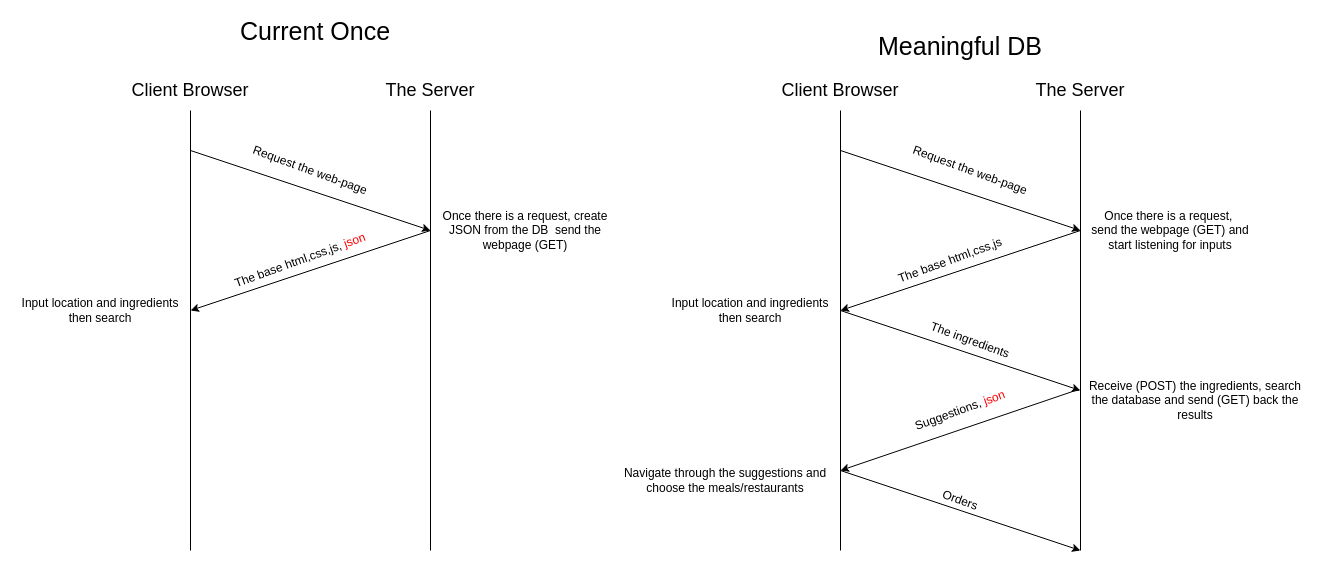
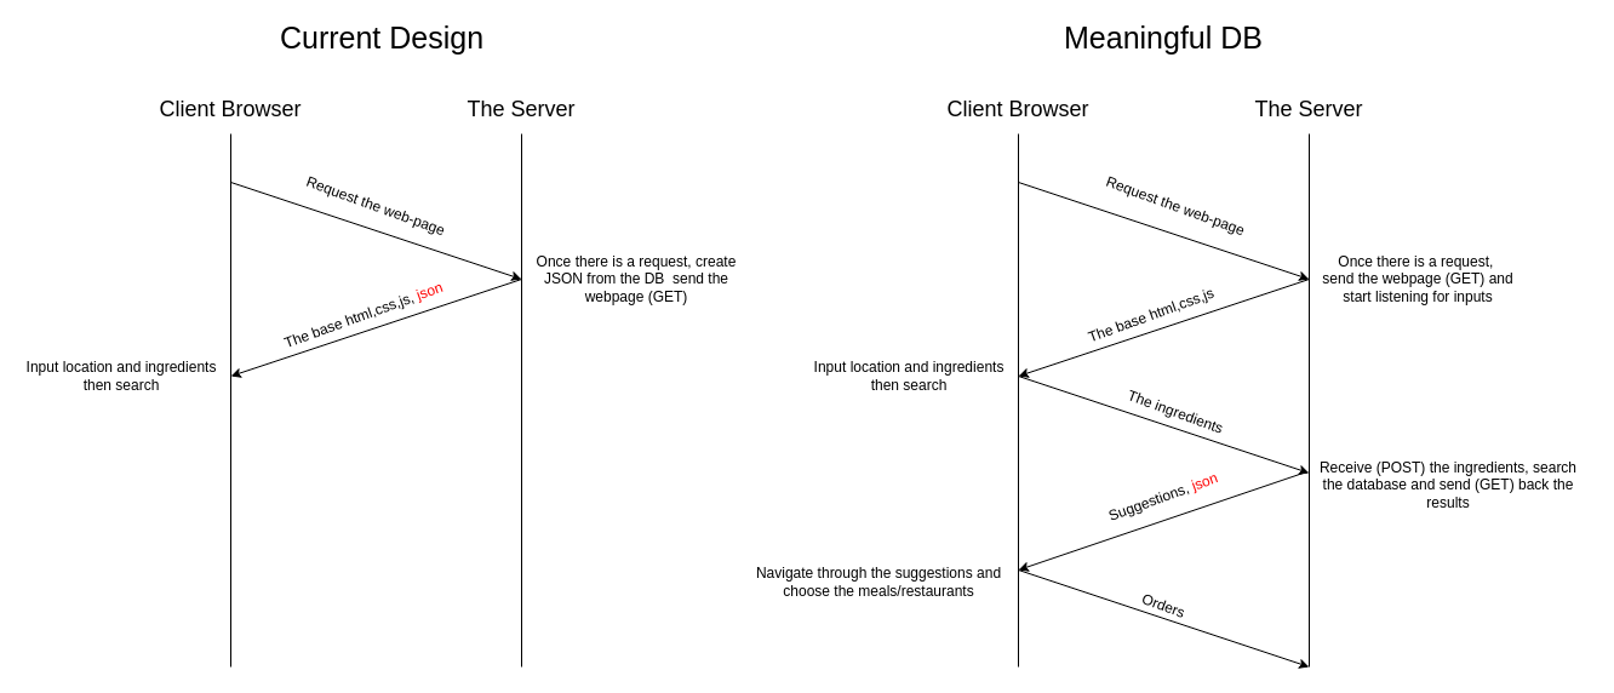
  <mxCell id="0" />
  <mxCell id="1" parent="0" />
  <mxCell id="2" value="" style="endArrow=none;html=1;" parent="1" edge="1"><mxGeometry width="50" height="50" relative="1" as="geometry"><mxPoint x="840" y="550" as="sourcePoint" /><mxPoint x="840" y="110" as="targetPoint" /></mxGeometry></mxCell>
  <mxCell id="3" value="" style="endArrow=none;html=1;" parent="1" edge="1"><mxGeometry width="50" height="50" relative="1" as="geometry"><mxPoint x="1080" y="550" as="sourcePoint" /><mxPoint x="1080" y="110" as="targetPoint" /></mxGeometry></mxCell>
  <mxCell id="4" value="&lt;font style=&quot;font-size: 18px&quot;&gt;Client Browser&lt;/font&gt;" style="text;html=1;strokeColor=none;fillColor=none;align=center;verticalAlign=middle;whiteSpace=wrap;rounded=0;" parent="1" vertex="1"><mxGeometry x="750" y="80" width="180" height="20" as="geometry" /></mxCell>
  <mxCell id="5" value="&lt;font style=&quot;font-size: 18px&quot;&gt;The Server&lt;br&gt;&lt;/font&gt;" style="text;html=1;strokeColor=none;fillColor=none;align=center;verticalAlign=middle;whiteSpace=wrap;rounded=0;" parent="1" vertex="1"><mxGeometry x="990" y="80" width="180" height="20" as="geometry" /></mxCell>
  <mxCell id="6" value="" style="endArrow=classic;html=1;" parent="1" edge="1"><mxGeometry width="50" height="50" relative="1" as="geometry"><mxPoint x="840" y="150" as="sourcePoint" /><mxPoint x="1080" y="230" as="targetPoint" /></mxGeometry></mxCell>
  <mxCell id="7" value="Request the web-page" style="text;html=1;strokeColor=none;fillColor=none;align=center;verticalAlign=middle;whiteSpace=wrap;rounded=0;rotation=20;" parent="1" vertex="1"><mxGeometry x="900" y="160" width="140" height="20" as="geometry" /></mxCell>
  <mxCell id="8" value="" style="endArrow=classic;html=1;" parent="1" edge="1"><mxGeometry width="50" height="50" relative="1" as="geometry"><mxPoint x="1080" y="230" as="sourcePoint" /><mxPoint x="840" y="310" as="targetPoint" /></mxGeometry></mxCell>
  <mxCell id="9" value="The base html,css,js" style="text;html=1;strokeColor=none;fillColor=none;align=center;verticalAlign=middle;whiteSpace=wrap;rounded=0;rotation=-20;" parent="1" vertex="1"><mxGeometry x="870" y="250" width="160" height="20" as="geometry" /></mxCell>
  <mxCell id="10" value="Once there is a request,&amp;nbsp; send the webpage (GET) and start listening for inputs" style="text;html=1;strokeColor=none;fillColor=none;align=center;verticalAlign=middle;whiteSpace=wrap;rounded=0;rotation=0;" parent="1" vertex="1"><mxGeometry x="1090" y="220" width="160" height="20" as="geometry" /></mxCell>
  <mxCell id="11" value="Input location and ingredients then search" style="text;html=1;strokeColor=none;fillColor=none;align=center;verticalAlign=middle;whiteSpace=wrap;rounded=0;rotation=0;" parent="1" vertex="1"><mxGeometry x="670" y="300" width="160" height="20" as="geometry" /></mxCell>
  <mxCell id="12" value="" style="endArrow=classic;html=1;" parent="1" edge="1"><mxGeometry width="50" height="50" relative="1" as="geometry"><mxPoint x="840" y="310" as="sourcePoint" /><mxPoint x="1080" y="390" as="targetPoint" /></mxGeometry></mxCell>
  <mxCell id="13" value="The ingredients" style="text;html=1;strokeColor=none;fillColor=none;align=center;verticalAlign=middle;whiteSpace=wrap;rounded=0;rotation=20;" parent="1" vertex="1"><mxGeometry x="900" y="330" width="140" height="20" as="geometry" /></mxCell>
  <mxCell id="14" value="Receive (POST) the ingredients, search the database and send (GET) back the results" style="text;html=1;strokeColor=none;fillColor=none;align=center;verticalAlign=middle;whiteSpace=wrap;rounded=0;rotation=0;" parent="1" vertex="1"><mxGeometry x="1080" y="390" width="230" height="20" as="geometry" /></mxCell>
  <mxCell id="15" value="" style="endArrow=classic;html=1;" parent="1" edge="1"><mxGeometry width="50" height="50" relative="1" as="geometry"><mxPoint x="1075" y="390" as="sourcePoint" /><mxPoint x="840" y="470" as="targetPoint" /></mxGeometry></mxCell>
  <mxCell id="16" value="Suggestions, &lt;font color=&quot;#FF0000&quot;&gt;json&lt;/font&gt;" style="text;html=1;strokeColor=none;fillColor=none;align=center;verticalAlign=middle;whiteSpace=wrap;rounded=0;rotation=-20;" parent="1" vertex="1"><mxGeometry x="890" y="400" width="140" height="20" as="geometry" /></mxCell>
  <mxCell id="17" value="" style="endArrow=classic;html=1;" parent="1" edge="1"><mxGeometry width="50" height="50" relative="1" as="geometry"><mxPoint x="840" y="470" as="sourcePoint" /><mxPoint x="1080" y="550" as="targetPoint" /></mxGeometry></mxCell>
  <mxCell id="18" value="Navigate through the suggestions and choose the meals/restaurants" style="text;html=1;strokeColor=none;fillColor=none;align=center;verticalAlign=middle;whiteSpace=wrap;rounded=0;rotation=0;" parent="1" vertex="1"><mxGeometry x="610" y="470" width="230" height="20" as="geometry" /></mxCell>
  <mxCell id="19" value="Orders" style="text;html=1;strokeColor=none;fillColor=none;align=center;verticalAlign=middle;whiteSpace=wrap;rounded=0;rotation=20;" parent="1" vertex="1"><mxGeometry x="890" y="490" width="140" height="20" as="geometry" /></mxCell>
  <mxCell id="20" value="" style="endArrow=none;html=1;" parent="1" edge="1"><mxGeometry width="50" height="50" relative="1" as="geometry"><mxPoint x="190" y="550" as="sourcePoint" /><mxPoint x="190" y="110" as="targetPoint" /></mxGeometry></mxCell>
  <mxCell id="21" value="" style="endArrow=none;html=1;" parent="1" edge="1"><mxGeometry width="50" height="50" relative="1" as="geometry"><mxPoint x="430" y="550" as="sourcePoint" /><mxPoint x="430" y="110" as="targetPoint" /></mxGeometry></mxCell>
  <mxCell id="22" value="&lt;font style=&quot;font-size: 18px&quot;&gt;Client Browser&lt;/font&gt;" style="text;html=1;strokeColor=none;fillColor=none;align=center;verticalAlign=middle;whiteSpace=wrap;rounded=0;" parent="1" vertex="1"><mxGeometry x="100" y="80" width="180" height="20" as="geometry" /></mxCell>
  <mxCell id="23" value="&lt;font style=&quot;font-size: 18px&quot;&gt;The Server&lt;br&gt;&lt;/font&gt;" style="text;html=1;strokeColor=none;fillColor=none;align=center;verticalAlign=middle;whiteSpace=wrap;rounded=0;" parent="1" vertex="1"><mxGeometry x="340" y="80" width="180" height="20" as="geometry" /></mxCell>
  <mxCell id="24" value="" style="endArrow=classic;html=1;" parent="1" edge="1"><mxGeometry width="50" height="50" relative="1" as="geometry"><mxPoint x="190" y="150" as="sourcePoint" /><mxPoint x="430" y="230" as="targetPoint" /></mxGeometry></mxCell>
  <mxCell id="25" value="Request the web-page" style="text;html=1;strokeColor=none;fillColor=none;align=center;verticalAlign=middle;whiteSpace=wrap;rounded=0;rotation=20;" parent="1" vertex="1"><mxGeometry x="240" y="160" width="140" height="20" as="geometry" /></mxCell>
  <mxCell id="26" value="" style="endArrow=classic;html=1;" parent="1" edge="1"><mxGeometry width="50" height="50" relative="1" as="geometry"><mxPoint x="430" y="230" as="sourcePoint" /><mxPoint x="190" y="310" as="targetPoint" /></mxGeometry></mxCell>
  <mxCell id="27" value="The base html,css,js, &lt;font color=&quot;#FF0000&quot;&gt;json&lt;/font&gt;" style="text;html=1;strokeColor=none;fillColor=none;align=center;verticalAlign=middle;whiteSpace=wrap;rounded=0;rotation=-20;" parent="1" vertex="1"><mxGeometry x="220" y="250" width="160" height="20" as="geometry" /></mxCell>
  <mxCell id="28" value="Once there is a request, create JSON from the DB&amp;nbsp; send the webpage (GET)" style="text;html=1;strokeColor=none;fillColor=none;align=center;verticalAlign=middle;whiteSpace=wrap;rounded=0;rotation=0;" parent="1" vertex="1"><mxGeometry x="440" y="220" width="170" height="20" as="geometry" /></mxCell>
  <mxCell id="29" value="Input location and ingredients then search" style="text;html=1;strokeColor=none;fillColor=none;align=center;verticalAlign=middle;whiteSpace=wrap;rounded=0;rotation=0;" parent="1" vertex="1"><mxGeometry x="20" y="300" width="160" height="20" as="geometry" /></mxCell>
- <mxCell id="30" value="&lt;font style=&quot;font-size: 25px&quot;&gt;Current Once&lt;br&gt;&lt;/font&gt;" style="text;html=1;strokeColor=none;fillColor=none;align=center;verticalAlign=middle;whiteSpace=wrap;rounded=0;" parent="1" vertex="1"><mxGeometry x="200" y="20" width="230" height="20" as="geometry" /></mxCell>
- <mxCell id="31" value="&lt;font style=&quot;font-size: 25px&quot;&gt;Meaningful DB&lt;/font&gt;" style="text;html=1;strokeColor=none;fillColor=none;align=center;verticalAlign=middle;whiteSpace=wrap;rounded=0;" parent="1" vertex="1"><mxGeometry x="845" y="35" width="230" height="20" as="geometry" /></mxCell>
+ <mxCell id="30" value="&lt;font style=&quot;font-size: 25px&quot;&gt;Current Design&lt;br&gt;&lt;/font&gt;" style="text;html=1;strokeColor=none;fillColor=none;align=center;verticalAlign=middle;whiteSpace=wrap;rounded=0;" parent="1" vertex="1"><mxGeometry x="200" y="20" width="230" height="20" as="geometry" /></mxCell>
+ <mxCell id="31" value="&lt;font style=&quot;font-size: 25px&quot;&gt;Meaningful DB&lt;/font&gt;" style="text;html=1;strokeColor=none;fillColor=none;align=center;verticalAlign=middle;whiteSpace=wrap;rounded=0;" parent="1" vertex="1"><mxGeometry x="845" y="20" width="230" height="20" as="geometry" /></mxCell>
